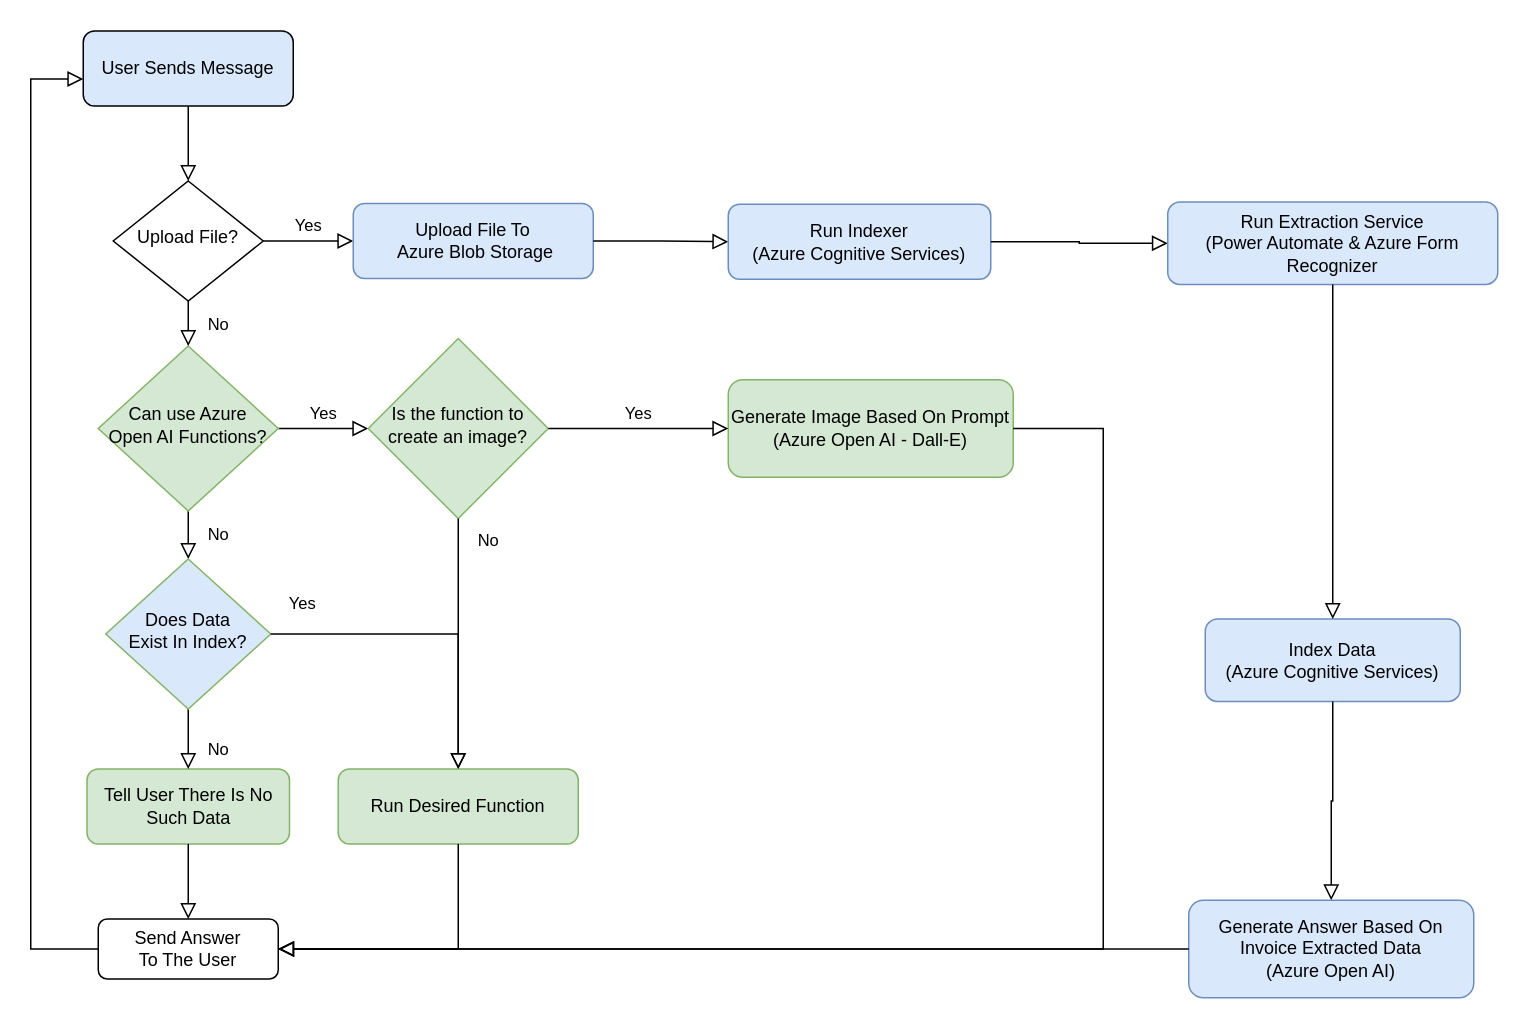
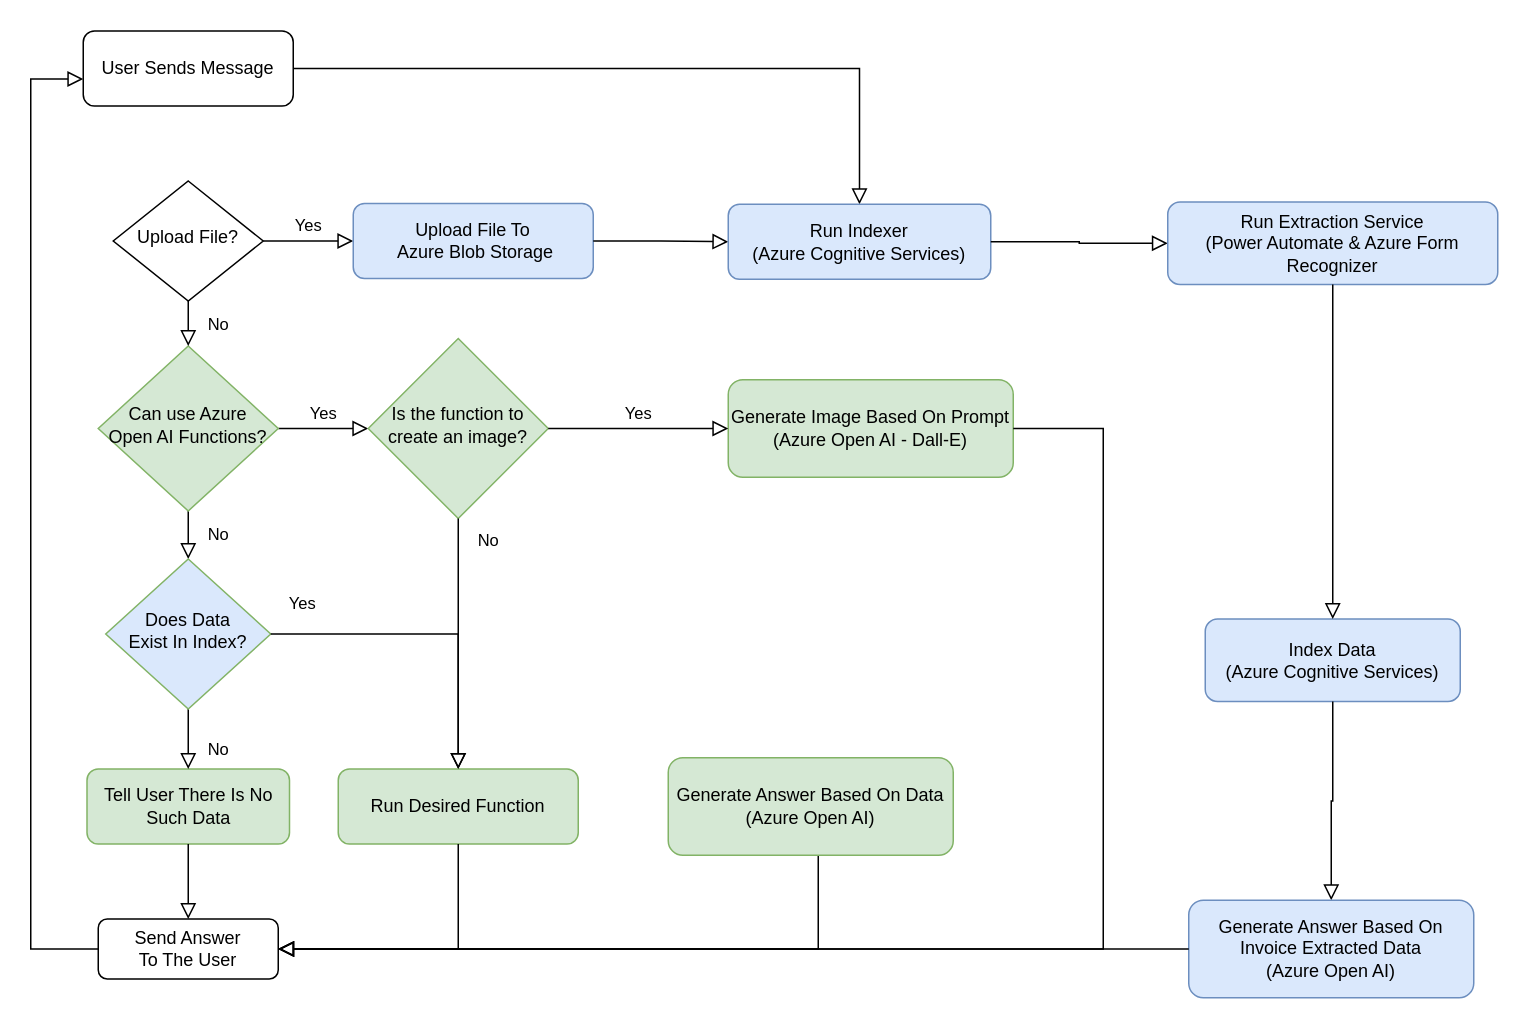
  <mxCell id="0" />
  <mxCell id="1" parent="0" />
- <mxCell id="2" value="" style="rounded=0;html=1;jettySize=auto;orthogonalLoop=1;fontSize=11;endArrow=block;endFill=0;endSize=8;strokeWidth=1;shadow=0;labelBackgroundColor=none;edgeStyle=orthogonalEdgeStyle;" parent="1" source="3" target="5" edge="1"><mxGeometry relative="1" as="geometry" /></mxCell>
- <mxCell id="3" value="User Sends Message" style="rounded=1;whiteSpace=wrap;html=1;fontSize=12;glass=0;strokeWidth=1;shadow=0;fillColor=#dae8fc;" parent="1" vertex="1"><mxGeometry x="55" y="20" width="140" height="50" as="geometry" /></mxCell>
+ <mxCell id="2" value="" style="rounded=0;html=1;jettySize=auto;orthogonalLoop=1;fontSize=11;endArrow=block;endFill=0;endSize=8;strokeWidth=1;shadow=0;labelBackgroundColor=none;edgeStyle=orthogonalEdgeStyle;" parent="1" source="3" target="9" edge="1"><mxGeometry relative="1" as="geometry" /></mxCell>
+ <mxCell id="3" value="User Sends Message" style="rounded=1;whiteSpace=wrap;html=1;fontSize=12;glass=0;strokeWidth=1;shadow=0;" parent="1" vertex="1"><mxGeometry x="55" y="20" width="140" height="50" as="geometry" /></mxCell>
  <mxCell id="4" value="Yes" style="edgeStyle=orthogonalEdgeStyle;rounded=0;html=1;jettySize=auto;orthogonalLoop=1;fontSize=11;endArrow=block;endFill=0;endSize=8;strokeWidth=1;shadow=0;labelBackgroundColor=none;" parent="1" source="5" target="6" edge="1"><mxGeometry y="10" relative="1" as="geometry"><mxPoint as="offset" /></mxGeometry></mxCell>
  <mxCell id="5" value="Upload File?" style="rhombus;whiteSpace=wrap;html=1;shadow=0;fontFamily=Helvetica;fontSize=12;align=center;strokeWidth=1;spacing=6;spacingTop=-4;" parent="1" vertex="1"><mxGeometry x="75" y="120" width="100" height="80" as="geometry" /></mxCell>
  <mxCell id="6" value="Upload File To&lt;br&gt;&amp;nbsp;Azure Blob Storage" style="rounded=1;whiteSpace=wrap;html=1;fontSize=12;glass=0;strokeWidth=1;shadow=0;fillColor=#dae8fc;strokeColor=#6c8ebf;" parent="1" vertex="1"><mxGeometry x="235" y="135" width="160" height="50" as="geometry" /></mxCell>
  <mxCell id="7" value="No" style="rounded=0;html=1;jettySize=auto;orthogonalLoop=1;fontSize=11;endArrow=block;endFill=0;endSize=8;strokeWidth=1;shadow=0;labelBackgroundColor=none;edgeStyle=orthogonalEdgeStyle;" parent="1" source="21" target="30" edge="1"><mxGeometry x="0.333" y="20" relative="1" as="geometry"><mxPoint as="offset" /><mxPoint x="125" y="366" as="targetPoint" /></mxGeometry></mxCell>
  <mxCell id="8" value="" style="edgeStyle=orthogonalEdgeStyle;rounded=0;html=1;jettySize=auto;orthogonalLoop=1;fontSize=11;endArrow=block;endFill=0;endSize=8;strokeWidth=1;shadow=0;labelBackgroundColor=none;" parent="1" source="6" target="9" edge="1"><mxGeometry y="10" relative="1" as="geometry"><mxPoint as="offset" /><mxPoint x="375" y="160" as="sourcePoint" /></mxGeometry></mxCell>
  <mxCell id="9" value="Run Indexer&lt;br&gt;(Azure Cognitive Services)" style="rounded=1;whiteSpace=wrap;html=1;fontSize=12;glass=0;strokeWidth=1;shadow=0;fillColor=#dae8fc;strokeColor=#6c8ebf;" parent="1" vertex="1"><mxGeometry x="485" y="135.5" width="175" height="50" as="geometry" /></mxCell>
  <mxCell id="10" value="" style="edgeStyle=orthogonalEdgeStyle;rounded=0;html=1;jettySize=auto;orthogonalLoop=1;fontSize=11;endArrow=block;endFill=0;endSize=8;strokeWidth=1;shadow=0;labelBackgroundColor=none;" parent="1" source="9" target="11" edge="1"><mxGeometry y="10" relative="1" as="geometry"><mxPoint as="offset" /><mxPoint x="575" y="160" as="sourcePoint" /></mxGeometry></mxCell>
  <mxCell id="11" value="Run Extraction Service&lt;br&gt;(Power Automate &amp;amp; Azure Form Recognizer" style="rounded=1;whiteSpace=wrap;html=1;fontSize=12;glass=0;strokeWidth=1;shadow=0;fillColor=#dae8fc;strokeColor=#6c8ebf;" parent="1" vertex="1"><mxGeometry x="778" y="134" width="220" height="55" as="geometry" /></mxCell>
  <mxCell id="12" value="Tell User There Is No Such Data" style="rounded=1;whiteSpace=wrap;html=1;fontSize=12;glass=0;strokeWidth=1;shadow=0;fillColor=#d5e8d4;strokeColor=#82b366;" parent="1" vertex="1"><mxGeometry x="57.5" y="512" width="135" height="50" as="geometry" /></mxCell>
  <mxCell id="13" value="No" style="rounded=0;html=1;jettySize=auto;orthogonalLoop=1;fontSize=11;endArrow=block;endFill=0;endSize=8;strokeWidth=1;shadow=0;labelBackgroundColor=none;edgeStyle=orthogonalEdgeStyle;" parent="1" source="30" target="12" edge="1"><mxGeometry x="0.333" y="20" relative="1" as="geometry"><mxPoint as="offset" /><mxPoint x="802.5" y="297" as="sourcePoint" /><mxPoint x="777.5" y="337" as="targetPoint" /></mxGeometry></mxCell>
  <mxCell id="14" value="Index Data&lt;br&gt;(Azure Cognitive Services)" style="rounded=1;whiteSpace=wrap;html=1;fontSize=12;glass=0;strokeWidth=1;shadow=0;fillColor=#dae8fc;strokeColor=#6c8ebf;" parent="1" vertex="1"><mxGeometry x="803" y="412" width="170" height="55" as="geometry" /></mxCell>
  <mxCell id="15" value="" style="rounded=0;html=1;jettySize=auto;orthogonalLoop=1;fontSize=11;endArrow=block;endFill=0;endSize=8;strokeWidth=1;shadow=0;labelBackgroundColor=none;edgeStyle=orthogonalEdgeStyle;" parent="1" source="11" target="14" edge="1"><mxGeometry x="0.333" y="20" relative="1" as="geometry"><mxPoint as="offset" /><mxPoint x="1138" y="93" as="sourcePoint" /><mxPoint x="1113" y="138" as="targetPoint" /></mxGeometry></mxCell>
  <mxCell id="16" value="Send Answer&lt;br&gt;To The User" style="rounded=1;whiteSpace=wrap;html=1;fontSize=12;glass=0;strokeWidth=1;shadow=0;" parent="1" vertex="1"><mxGeometry x="65" y="612" width="120" height="40" as="geometry" /></mxCell>
  <mxCell id="17" value="" style="rounded=0;html=1;jettySize=auto;orthogonalLoop=1;fontSize=11;endArrow=block;endFill=0;endSize=8;strokeWidth=1;shadow=0;labelBackgroundColor=none;edgeStyle=orthogonalEdgeStyle;" parent="1" source="12" target="16" edge="1"><mxGeometry x="0.333" y="20" relative="1" as="geometry"><mxPoint as="offset" /><mxPoint x="125" y="562" as="sourcePoint" /><mxPoint x="195" y="632" as="targetPoint" /></mxGeometry></mxCell>
+ <mxCell id="18" value="" style="rounded=0;html=1;jettySize=auto;orthogonalLoop=1;fontSize=11;endArrow=block;endFill=0;endSize=8;strokeWidth=1;shadow=0;labelBackgroundColor=none;edgeStyle=orthogonalEdgeStyle;" parent="1" source="31" target="16" edge="1"><mxGeometry x="0.333" y="20" relative="1" as="geometry"><mxPoint as="offset" /><mxPoint x="1015" y="199.5" as="sourcePoint" /><mxPoint x="195" y="402" as="targetPoint" /><Array as="points"><mxPoint x="545" y="632" /></Array></mxGeometry></mxCell>
  <mxCell id="19" value="" style="rounded=0;html=1;jettySize=auto;orthogonalLoop=1;fontSize=11;endArrow=block;endFill=0;endSize=8;strokeWidth=1;shadow=0;labelBackgroundColor=none;edgeStyle=orthogonalEdgeStyle;" parent="1" source="16" target="3" edge="1"><mxGeometry x="0.333" y="20" relative="1" as="geometry"><mxPoint as="offset" /><mxPoint x="-40" y="362.029" as="sourcePoint" /><mxPoint x="20.029" y="-68" as="targetPoint" /><Array as="points"><mxPoint x="20" y="632" /><mxPoint x="20" y="52" /></Array></mxGeometry></mxCell>
  <mxCell id="20" value="Yes" style="edgeStyle=orthogonalEdgeStyle;rounded=0;html=1;jettySize=auto;orthogonalLoop=1;fontSize=11;endArrow=block;endFill=0;endSize=8;strokeWidth=1;shadow=0;labelBackgroundColor=none;" parent="1" source="21" target="22" edge="1"><mxGeometry y="10" relative="1" as="geometry"><mxPoint as="offset" /><mxPoint x="265" y="245" as="targetPoint" /></mxGeometry></mxCell>
  <mxCell id="21" value="Can use Azure Open AI Functions?" style="rhombus;whiteSpace=wrap;html=1;shadow=0;fontFamily=Helvetica;fontSize=12;align=center;strokeWidth=1;spacing=6;spacingTop=-4;fillColor=#d5e8d4;strokeColor=#82b366;" parent="1" vertex="1"><mxGeometry x="65" y="230" width="120" height="110" as="geometry" /></mxCell>
  <mxCell id="22" value="Is the function to create an image?" style="rhombus;whiteSpace=wrap;html=1;shadow=0;fontFamily=Helvetica;fontSize=12;align=center;strokeWidth=1;spacing=6;spacingTop=-4;fillColor=#d5e8d4;strokeColor=#82b366;" parent="1" vertex="1"><mxGeometry x="245" y="225" width="120" height="120" as="geometry" /></mxCell>
  <mxCell id="23" value="Generate Image Based On Prompt&lt;br&gt;(Azure Open AI - Dall-E)" style="rounded=1;whiteSpace=wrap;html=1;fontSize=12;glass=0;strokeWidth=1;shadow=0;fillColor=#d5e8d4;strokeColor=#82b366;" parent="1" vertex="1"><mxGeometry x="485" y="252.5" width="190" height="65" as="geometry" /></mxCell>
  <mxCell id="24" value="Yes" style="edgeStyle=orthogonalEdgeStyle;rounded=0;html=1;jettySize=auto;orthogonalLoop=1;fontSize=11;endArrow=block;endFill=0;endSize=8;strokeWidth=1;shadow=0;labelBackgroundColor=none;" parent="1" source="22" target="23" edge="1"><mxGeometry y="10" relative="1" as="geometry"><mxPoint as="offset" /><mxPoint x="435" y="325" as="targetPoint" /><mxPoint x="345" y="325" as="sourcePoint" /></mxGeometry></mxCell>
  <mxCell id="25" value="No" style="rounded=0;html=1;jettySize=auto;orthogonalLoop=1;fontSize=11;endArrow=block;endFill=0;endSize=8;strokeWidth=1;shadow=0;labelBackgroundColor=none;edgeStyle=orthogonalEdgeStyle;" parent="1" source="22" target="26" edge="1"><mxGeometry x="-0.818" y="20" relative="1" as="geometry"><mxPoint as="offset" /><mxPoint x="315" y="412" as="sourcePoint" /><mxPoint x="305" y="482" as="targetPoint" /></mxGeometry></mxCell>
  <mxCell id="26" value="Run Desired Function" style="rounded=1;whiteSpace=wrap;html=1;fontSize=12;glass=0;strokeWidth=1;shadow=0;fillColor=#d5e8d4;strokeColor=#82b366;" parent="1" vertex="1"><mxGeometry x="225" y="512" width="160" height="50" as="geometry" /></mxCell>
  <mxCell id="27" value="" style="rounded=0;html=1;jettySize=auto;orthogonalLoop=1;fontSize=11;endArrow=block;endFill=0;endSize=8;strokeWidth=1;shadow=0;labelBackgroundColor=none;edgeStyle=orthogonalEdgeStyle;" parent="1" source="26" target="16" edge="1"><mxGeometry x="0.333" y="20" relative="1" as="geometry"><mxPoint as="offset" /><mxPoint x="334.86" y="572" as="sourcePoint" /><mxPoint x="334.86" y="622" as="targetPoint" /><Array as="points"><mxPoint x="305" y="632" /></Array></mxGeometry></mxCell>
  <mxCell id="28" value="" style="rounded=0;html=1;jettySize=auto;orthogonalLoop=1;fontSize=11;endArrow=block;endFill=0;endSize=8;strokeWidth=1;shadow=0;labelBackgroundColor=none;edgeStyle=orthogonalEdgeStyle;" parent="1" source="23" target="16" edge="1"><mxGeometry x="0.333" y="20" relative="1" as="geometry"><mxPoint as="offset" /><mxPoint x="745" y="367" as="sourcePoint" /><mxPoint x="195" y="642" as="targetPoint" /><Array as="points"><mxPoint x="735" y="285" /><mxPoint x="735" y="632" /></Array></mxGeometry></mxCell>
  <mxCell id="29" value="No" style="rounded=0;html=1;jettySize=auto;orthogonalLoop=1;fontSize=11;endArrow=block;endFill=0;endSize=8;strokeWidth=1;shadow=0;labelBackgroundColor=none;edgeStyle=orthogonalEdgeStyle;" edge="1" parent="1" target="21" source="5"><mxGeometry x="0.455" y="20" relative="1" as="geometry"><mxPoint as="offset" /><mxPoint x="145" y="195" as="sourcePoint" /><mxPoint x="145" y="225" as="targetPoint" /></mxGeometry></mxCell>
  <mxCell id="30" value="Does Data &lt;br&gt;Exist In Index?" style="rhombus;whiteSpace=wrap;html=1;shadow=0;fontFamily=Helvetica;fontSize=12;align=center;strokeWidth=1;spacing=6;spacingTop=-4;fillColor=#dae8fc;strokeColor=#82b366;" vertex="1" parent="1"><mxGeometry x="70" y="372" width="110" height="100" as="geometry" /></mxCell>
+ <mxCell id="31" value="Generate Answer Based On Data&lt;br&gt;(Azure Open AI)" style="rounded=1;whiteSpace=wrap;html=1;fontSize=12;glass=0;strokeWidth=1;shadow=0;fillColor=#d5e8d4;strokeColor=#82b366;" vertex="1" parent="1"><mxGeometry x="445" y="504.5" width="190" height="65" as="geometry" /></mxCell>
  <mxCell id="32" value="Yes" style="edgeStyle=orthogonalEdgeStyle;rounded=0;html=1;jettySize=auto;orthogonalLoop=1;fontSize=11;endArrow=block;endFill=0;endSize=8;strokeWidth=1;shadow=0;labelBackgroundColor=none;" edge="1" parent="1" source="30" target="26"><mxGeometry x="-0.804" y="20" relative="1" as="geometry"><mxPoint as="offset" /><mxPoint x="542.5" y="379" as="sourcePoint" /><mxPoint x="622.5" y="379" as="targetPoint" /></mxGeometry></mxCell>
  <mxCell id="33" value="" style="rounded=0;html=1;jettySize=auto;orthogonalLoop=1;fontSize=11;endArrow=block;endFill=0;endSize=8;strokeWidth=1;shadow=0;labelBackgroundColor=none;edgeStyle=orthogonalEdgeStyle;" edge="1" parent="1" target="34" source="14"><mxGeometry x="0.333" y="20" relative="1" as="geometry"><mxPoint as="offset" /><mxPoint x="683" y="237" as="sourcePoint" /><mxPoint x="680.5" y="369" as="targetPoint" /><Array as="points" /></mxGeometry></mxCell>
  <mxCell id="34" value="Generate Answer Based On Invoice Extracted Data&lt;br&gt;(Azure Open AI)" style="rounded=1;whiteSpace=wrap;html=1;fontSize=12;glass=0;strokeWidth=1;shadow=0;fillColor=#dae8fc;strokeColor=#6c8ebf;" vertex="1" parent="1"><mxGeometry x="792" y="599.5" width="190" height="65" as="geometry" /></mxCell>
  <mxCell id="35" value="" style="rounded=0;html=1;jettySize=auto;orthogonalLoop=1;fontSize=11;endArrow=block;endFill=0;endSize=8;strokeWidth=1;shadow=0;labelBackgroundColor=none;edgeStyle=orthogonalEdgeStyle;" edge="1" parent="1" source="34" target="16"><mxGeometry x="0.333" y="20" relative="1" as="geometry"><mxPoint as="offset" /><mxPoint x="605" y="652" as="sourcePoint" /><mxPoint x="605" y="746" as="targetPoint" /><Array as="points" /></mxGeometry></mxCell>
